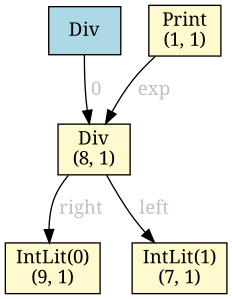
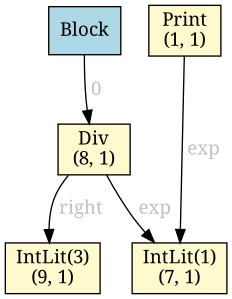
  digraph {
    fontname="Noto Serif"
    node [fillcolor=lemonchiffon fontname="Noto Serif" shape=box style=filled]
    edge [fontcolor=gray fontname="Noto Serif"]
-   n1 [fillcolor=lightblue label=Div]
+   n1 [fillcolor=lightblue label=Block]
    n2 [label="Div\n(8, 1)"]
    n3 [label="Print\n(1, 1)"]
    n4 [label="IntLit(1)\n(7, 1)"]
-   n5 [label="IntLit(0)\n(9, 1)"]
+   n5 [label="IntLit(3)\n(9, 1)"]
    n1 -> n2 [label=" 0"]
-   n2 -> n4 [label=" left"]
+   n2 -> n4 [label=" exp"]
    n2 -> n5 [label=" right"]
-   n3 -> n2 [label=" exp"]
+   n3 -> n4 [label=" exp"]
  }
